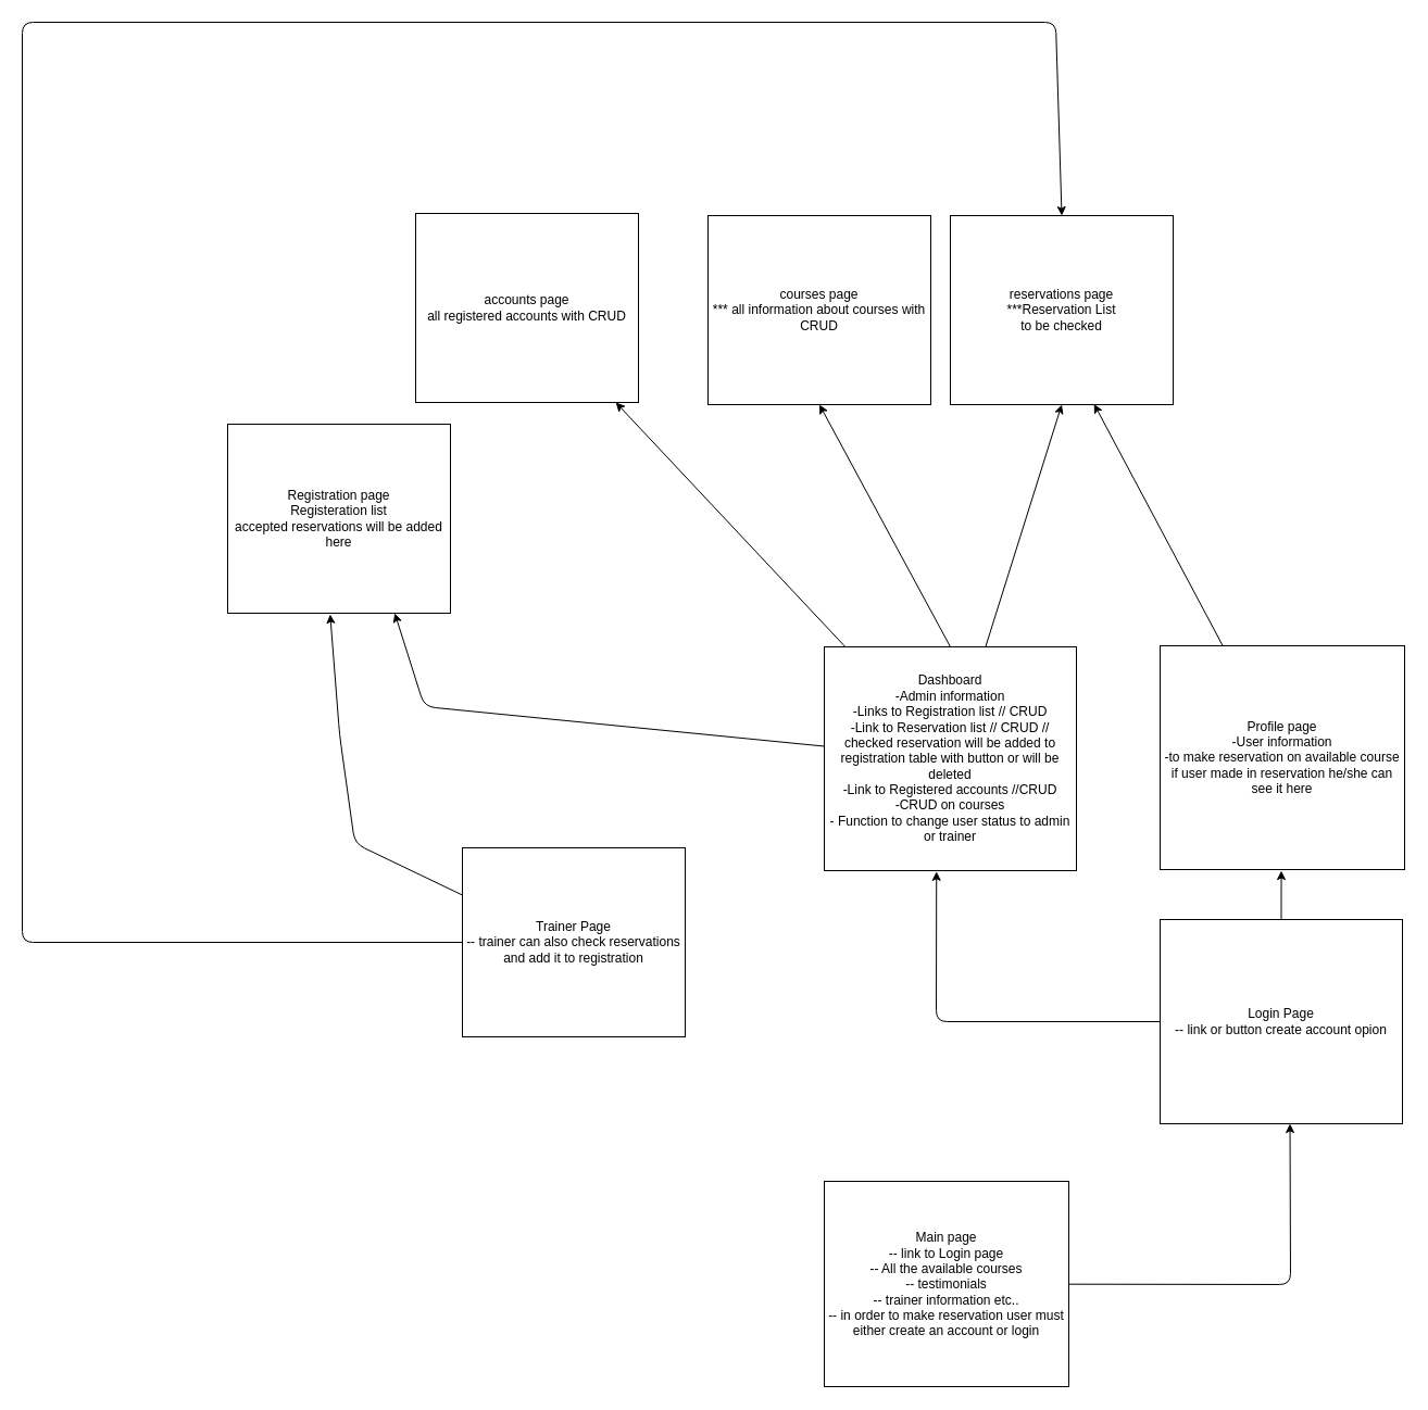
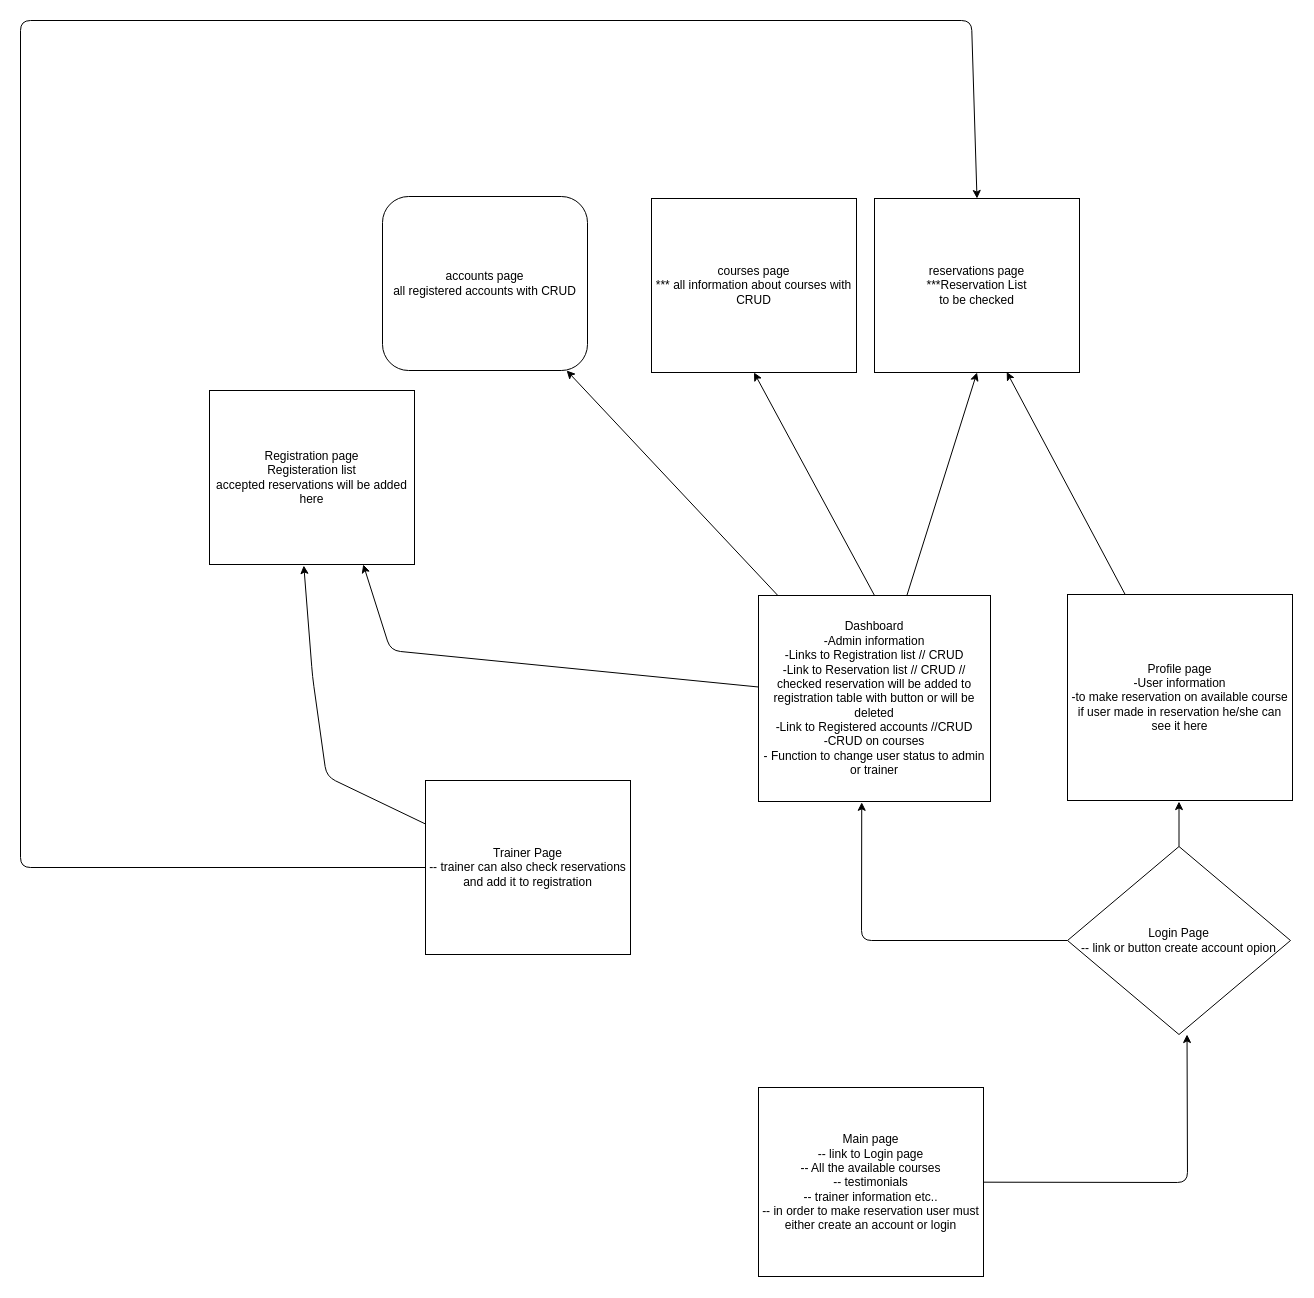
  <mxCell id="0" />
  <mxCell id="1" parent="0" />
  <mxCell id="2" style="edgeStyle=none;html=1;exitX=0.5;exitY=0;exitDx=0;exitDy=0;entryX=0.5;entryY=1;entryDx=0;entryDy=0;" edge="1" parent="1" source="6" target="14"><mxGeometry relative="1" as="geometry" /></mxCell>
  <mxCell id="3" style="edgeStyle=none;html=1;entryX=0.5;entryY=1;entryDx=0;entryDy=0;" edge="1" parent="1" source="6" target="16"><mxGeometry relative="1" as="geometry" /></mxCell>
  <mxCell id="4" style="edgeStyle=none;html=1;entryX=0.75;entryY=1;entryDx=0;entryDy=0;" edge="1" parent="1" source="6" target="15"><mxGeometry relative="1" as="geometry"><Array as="points"><mxPoint x="390" y="650" /></Array></mxGeometry></mxCell>
  <mxCell id="5" style="edgeStyle=none;html=1;" edge="1" parent="1" source="6" target="17"><mxGeometry relative="1" as="geometry" /></mxCell>
  <mxCell id="6" value="&lt;span&gt;Dashboard&lt;/span&gt;&lt;br&gt;&lt;span&gt;-Admin information&lt;/span&gt;&lt;br&gt;&lt;span&gt;-Links to Registration list // CRUD&lt;/span&gt;&lt;br&gt;&lt;span&gt;-Link to Reservation list // CRUD // checked reservation will be added to registration table with button or will be deleted&lt;/span&gt;&lt;br&gt;&lt;span&gt;-Link to Registered accounts //CRUD&lt;/span&gt;&lt;br&gt;&lt;span&gt;-CRUD on courses&lt;/span&gt;&lt;br&gt;&lt;span&gt;- Function to change user status to admin or trainer&lt;/span&gt;" style="rounded=0;whiteSpace=wrap;html=1;" vertex="1" parent="1"><mxGeometry x="758" y="595" width="232" height="206" as="geometry" /></mxCell>
  <mxCell id="7" style="edgeStyle=none;html=1;entryX=0.645;entryY=0.997;entryDx=0;entryDy=0;entryPerimeter=0;" edge="1" parent="1" source="8" target="16"><mxGeometry relative="1" as="geometry" /></mxCell>
  <mxCell id="8" value="&lt;span&gt;Profile page&lt;/span&gt;&lt;br&gt;&lt;span&gt;-User information&lt;/span&gt;&lt;br&gt;&lt;span&gt;-to make reservation on available course&lt;br&gt;if user made in reservation he/she can see it here&lt;br&gt;&lt;/span&gt;" style="rounded=0;whiteSpace=wrap;html=1;" vertex="1" parent="1"><mxGeometry x="1067" y="594" width="225" height="206" as="geometry" /></mxCell>
  <mxCell id="9" style="edgeStyle=none;html=1;entryX=0.536;entryY=1;entryDx=0;entryDy=0;entryPerimeter=0;" edge="1" parent="1" source="10" target="13"><mxGeometry relative="1" as="geometry"><Array as="points"><mxPoint x="1187" y="1182" /></Array></mxGeometry></mxCell>
  <mxCell id="10" value="Main page&lt;br&gt;-- link to Login page&lt;br&gt;-- All the available courses&lt;br&gt;-- testimonials&lt;br&gt;-- trainer information etc..&lt;br&gt;-- in order to make reservation user must either create an account or login&lt;br&gt;" style="rounded=0;whiteSpace=wrap;html=1;" vertex="1" parent="1"><mxGeometry x="758" y="1087" width="225" height="189" as="geometry" /></mxCell>
  <mxCell id="11" style="edgeStyle=none;html=1;" edge="1" parent="1" source="13"><mxGeometry relative="1" as="geometry"><mxPoint x="1178.5" y="801.043" as="targetPoint" /></mxGeometry></mxCell>
  <mxCell id="12" style="edgeStyle=none;html=1;entryX=0.445;entryY=1.004;entryDx=0;entryDy=0;entryPerimeter=0;" edge="1" parent="1" source="13" target="6"><mxGeometry relative="1" as="geometry"><Array as="points"><mxPoint x="861" y="940" /></Array></mxGeometry></mxCell>
- <mxCell id="13" value="Login Page&lt;br&gt;-- link or button create account opion" style="rounded=0;whiteSpace=wrap;html=1;" vertex="1" parent="1"><mxGeometry x="1067" y="846" width="223" height="188" as="geometry" /></mxCell>
+ <mxCell id="13" value="Login Page&lt;br&gt;-- link or button create account opion" style="rhombus;whiteSpace=wrap;html=1;" vertex="1" parent="1"><mxGeometry x="1067" y="846" width="223" height="188" as="geometry" /></mxCell>
  <mxCell id="14" value="courses page&lt;br&gt;*** all information about courses with CRUD" style="rounded=0;whiteSpace=wrap;html=1;" vertex="1" parent="1"><mxGeometry x="651" y="198" width="205" height="174" as="geometry" /></mxCell>
  <mxCell id="15" value="Registration page&lt;br&gt;Registeration list&lt;br&gt;accepted reservations will be added here" style="rounded=0;whiteSpace=wrap;html=1;" vertex="1" parent="1"><mxGeometry x="209" y="390" width="205" height="174" as="geometry" /></mxCell>
  <mxCell id="16" value="reservations page&lt;br&gt;***Reservation List&lt;br&gt;to be checked" style="rounded=0;whiteSpace=wrap;html=1;" vertex="1" parent="1"><mxGeometry x="874" y="198" width="205" height="174" as="geometry" /></mxCell>
- <mxCell id="17" value="accounts page&lt;br&gt;all registered accounts with CRUD" style="rounded=0;whiteSpace=wrap;html=1;" vertex="1" parent="1"><mxGeometry x="382" y="196" width="205" height="174" as="geometry" /></mxCell>
+ <mxCell id="17" value="accounts page&lt;br&gt;all registered accounts with CRUD" style="whiteSpace=wrap;html=1;rounded=1;" vertex="1" parent="1"><mxGeometry x="382" y="196" width="205" height="174" as="geometry" /></mxCell>
  <mxCell id="18" style="edgeStyle=none;html=1;entryX=0.5;entryY=0;entryDx=0;entryDy=0;" edge="1" parent="1" source="20" target="16"><mxGeometry relative="1" as="geometry"><Array as="points"><mxPoint x="20" y="867" /><mxPoint x="20" y="20" /><mxPoint x="971" y="20" /></Array></mxGeometry></mxCell>
  <mxCell id="19" style="edgeStyle=none;html=1;exitX=0;exitY=0.25;exitDx=0;exitDy=0;entryX=0.46;entryY=1.006;entryDx=0;entryDy=0;entryPerimeter=0;" edge="1" parent="1" source="20" target="15"><mxGeometry relative="1" as="geometry"><mxPoint x="301" y="573" as="targetPoint" /><Array as="points"><mxPoint x="326" y="776" /><mxPoint x="312" y="676" /></Array></mxGeometry></mxCell>
  <mxCell id="20" value="Trainer Page&lt;br&gt;-- trainer can also check reservations and add it to registration" style="rounded=0;whiteSpace=wrap;html=1;" vertex="1" parent="1"><mxGeometry x="425" y="780" width="205" height="174" as="geometry" /></mxCell>
